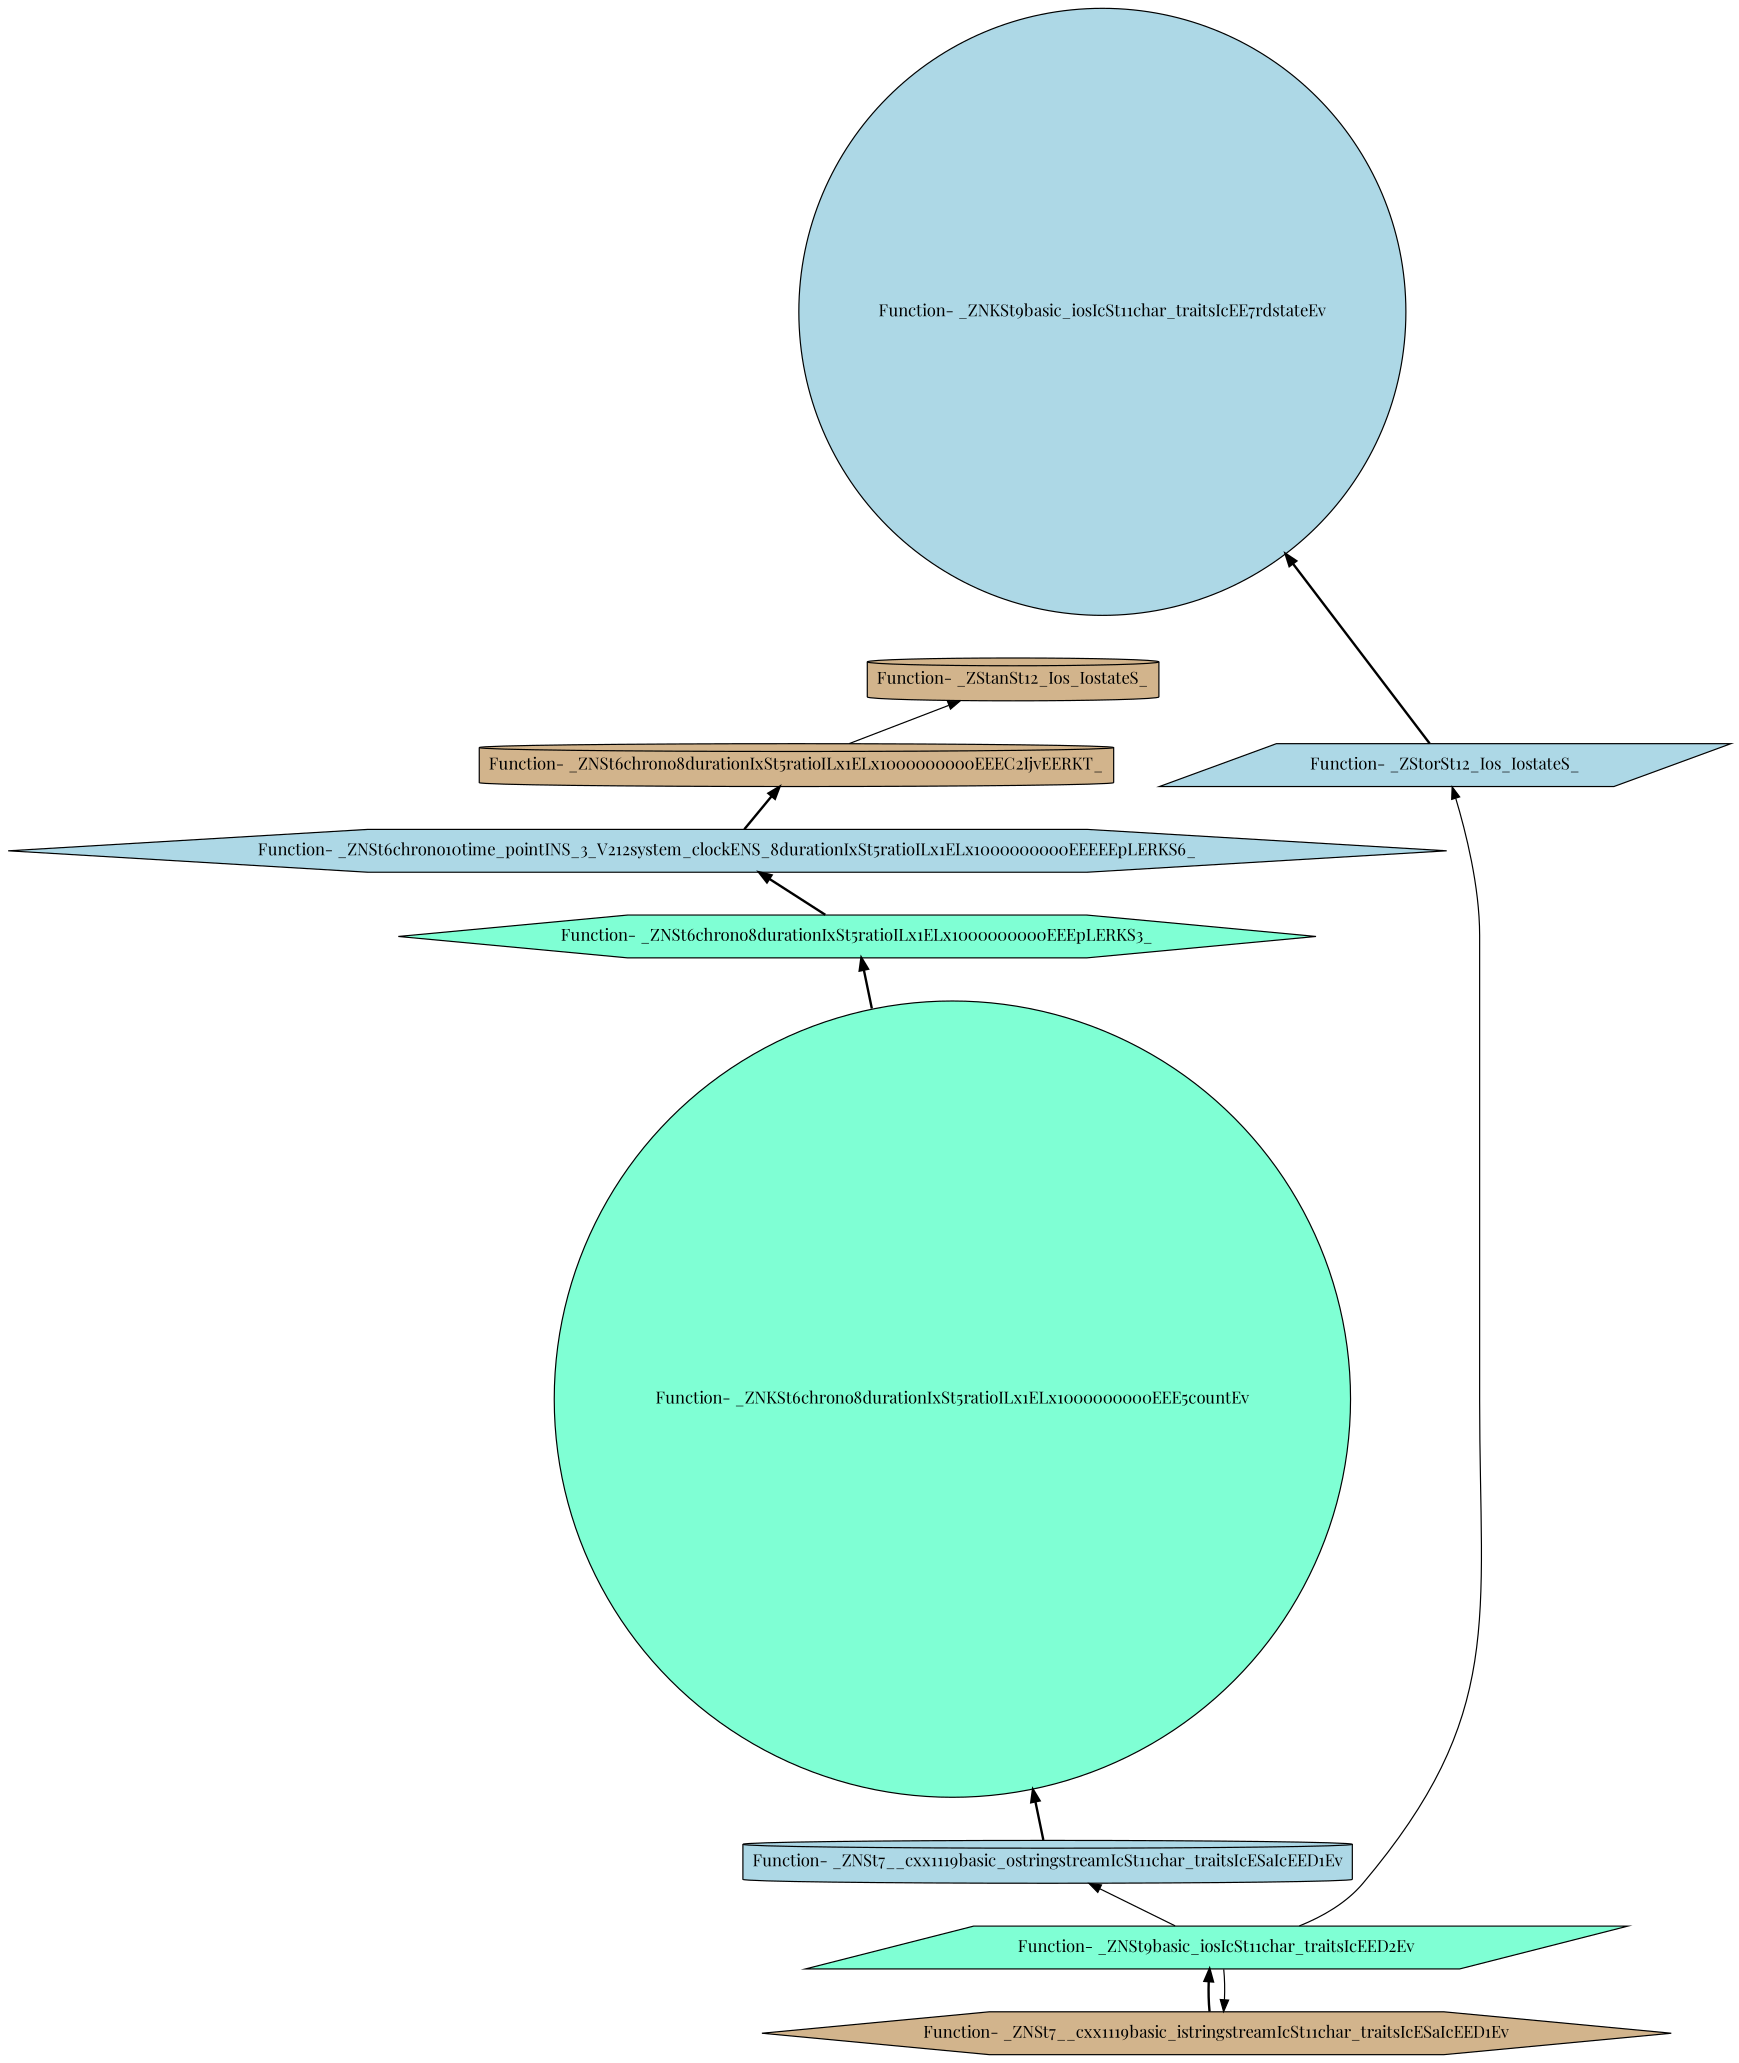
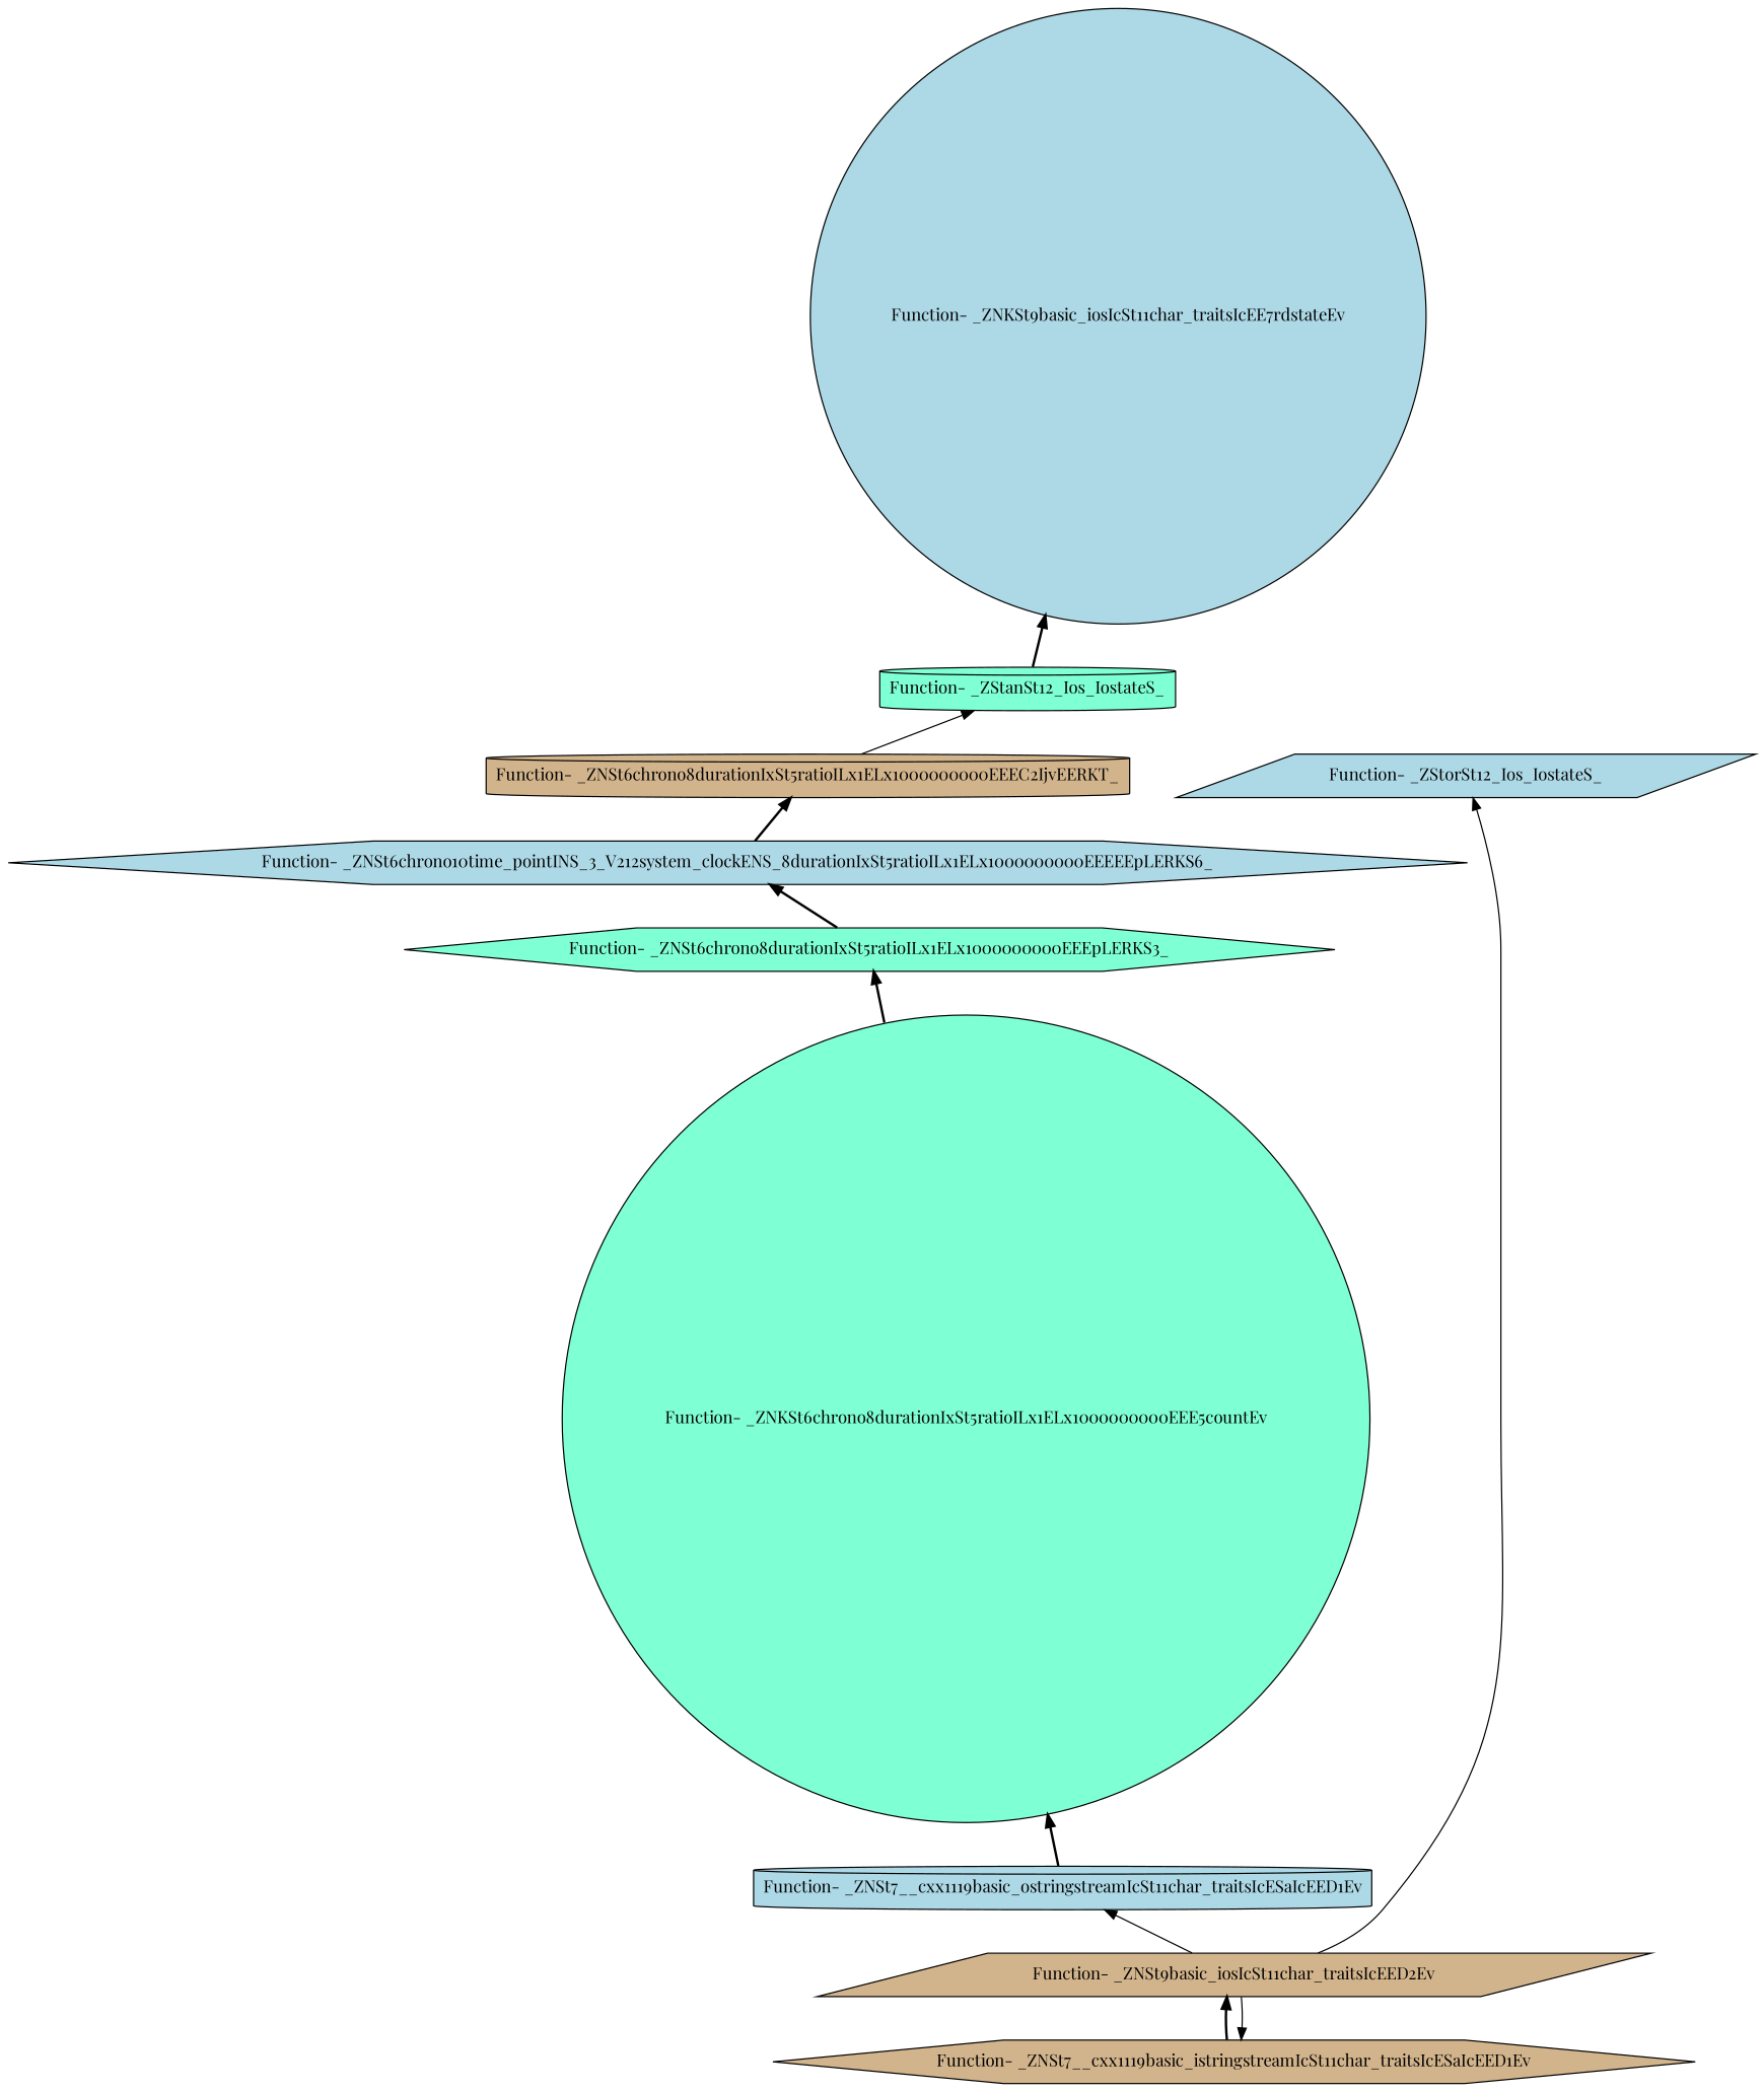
  digraph {
    fontname="Playfair Display"
    node [fillcolor=lightblue fontname="Playfair Display" shape=hexagon style=filled]
    edge [dir=back fontname="Playfair Display" style=bold]
-   "Function- _ZNSt9basic_iosIcSt11char_traitsIcEED2Ev" [fillcolor=aquamarine shape=parallelogram]
+   "Function- _ZNSt9basic_iosIcSt11char_traitsIcEED2Ev" [fillcolor=tan shape=parallelogram]
    "Function- _ZNSt7__cxx1119basic_istringstreamIcSt11char_traitsIcESaIcEED1Ev" [fillcolor=tan]
    "Function- _ZNSt7__cxx1119basic_ostringstreamIcSt11char_traitsIcESaIcEED1Ev" [shape=cylinder]
    "Function- _ZNKSt6chrono8durationIxSt5ratioILx1ELx1000000000EEE5countEv" [fillcolor=aquamarine shape=circle]
    "Function- _ZNSt6chrono8durationIxSt5ratioILx1ELx1000000000EEEpLERKS3_" [fillcolor=aquamarine]
    "Function- _ZNSt6chrono10time_pointINS_3_V212system_clockENS_8durationIxSt5ratioILx1ELx1000000000EEEEEpLERKS6_"
    "Function- _ZNSt6chrono8durationIxSt5ratioILx1ELx1000000000EEEC2IjvEERKT_" [fillcolor=tan shape=cylinder]
-   "Function- _ZStanSt12_Ios_IostateS_" [fillcolor=tan shape=cylinder]
+   "Function- _ZStanSt12_Ios_IostateS_" [fillcolor=aquamarine shape=cylinder]
    "Function- _ZStorSt12_Ios_IostateS_" [shape=parallelogram]
    "Function- _ZNKSt9basic_iosIcSt11char_traitsIcEE7rdstateEv" [shape=circle]
    "Function- _ZNSt9basic_iosIcSt11char_traitsIcEED2Ev" -> "Function- _ZNSt7__cxx1119basic_istringstreamIcSt11char_traitsIcESaIcEED1Ev"
    "Function- _ZNSt7__cxx1119basic_istringstreamIcSt11char_traitsIcESaIcEED1Ev" -> "Function- _ZNSt9basic_iosIcSt11char_traitsIcEED2Ev" [style=solid]
    "Function- _ZNSt7__cxx1119basic_ostringstreamIcSt11char_traitsIcESaIcEED1Ev" -> "Function- _ZNSt9basic_iosIcSt11char_traitsIcEED2Ev" [style=solid]
    "Function- _ZNKSt6chrono8durationIxSt5ratioILx1ELx1000000000EEE5countEv" -> "Function- _ZNSt7__cxx1119basic_ostringstreamIcSt11char_traitsIcESaIcEED1Ev"
    "Function- _ZNSt6chrono8durationIxSt5ratioILx1ELx1000000000EEEpLERKS3_" -> "Function- _ZNKSt6chrono8durationIxSt5ratioILx1ELx1000000000EEE5countEv"
    "Function- _ZNSt6chrono10time_pointINS_3_V212system_clockENS_8durationIxSt5ratioILx1ELx1000000000EEEEEpLERKS6_" -> "Function- _ZNSt6chrono8durationIxSt5ratioILx1ELx1000000000EEEpLERKS3_"
    "Function- _ZNSt6chrono8durationIxSt5ratioILx1ELx1000000000EEEC2IjvEERKT_" -> "Function- _ZNSt6chrono10time_pointINS_3_V212system_clockENS_8durationIxSt5ratioILx1ELx1000000000EEEEEpLERKS6_"
    "Function- _ZStanSt12_Ios_IostateS_" -> "Function- _ZNSt6chrono8durationIxSt5ratioILx1ELx1000000000EEEC2IjvEERKT_" [style=solid]
    "Function- _ZStorSt12_Ios_IostateS_" -> "Function- _ZNSt9basic_iosIcSt11char_traitsIcEED2Ev" [style=solid]
-   "Function- _ZNKSt9basic_iosIcSt11char_traitsIcEE7rdstateEv" -> "Function- _ZStorSt12_Ios_IostateS_"
+   "Function- _ZNKSt9basic_iosIcSt11char_traitsIcEE7rdstateEv" -> "Function- _ZStanSt12_Ios_IostateS_"
  }
